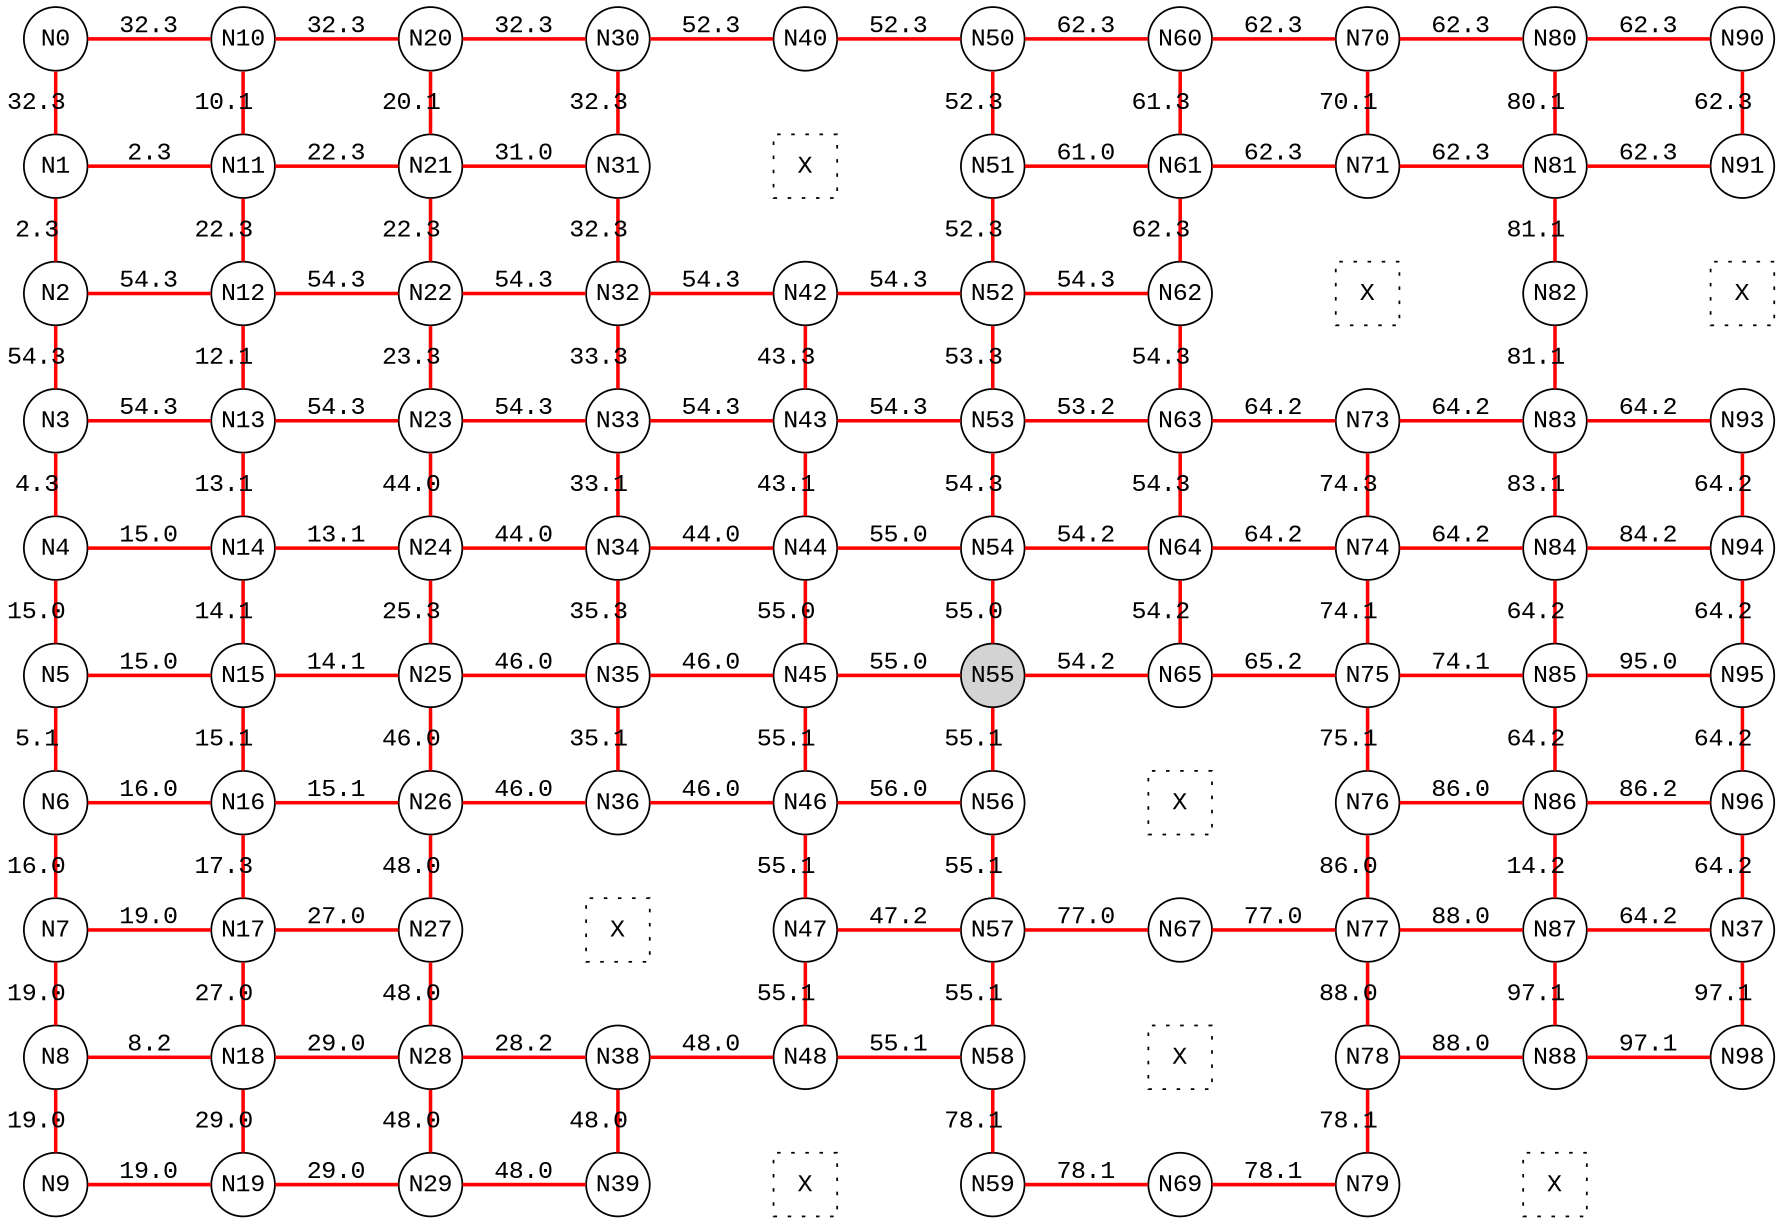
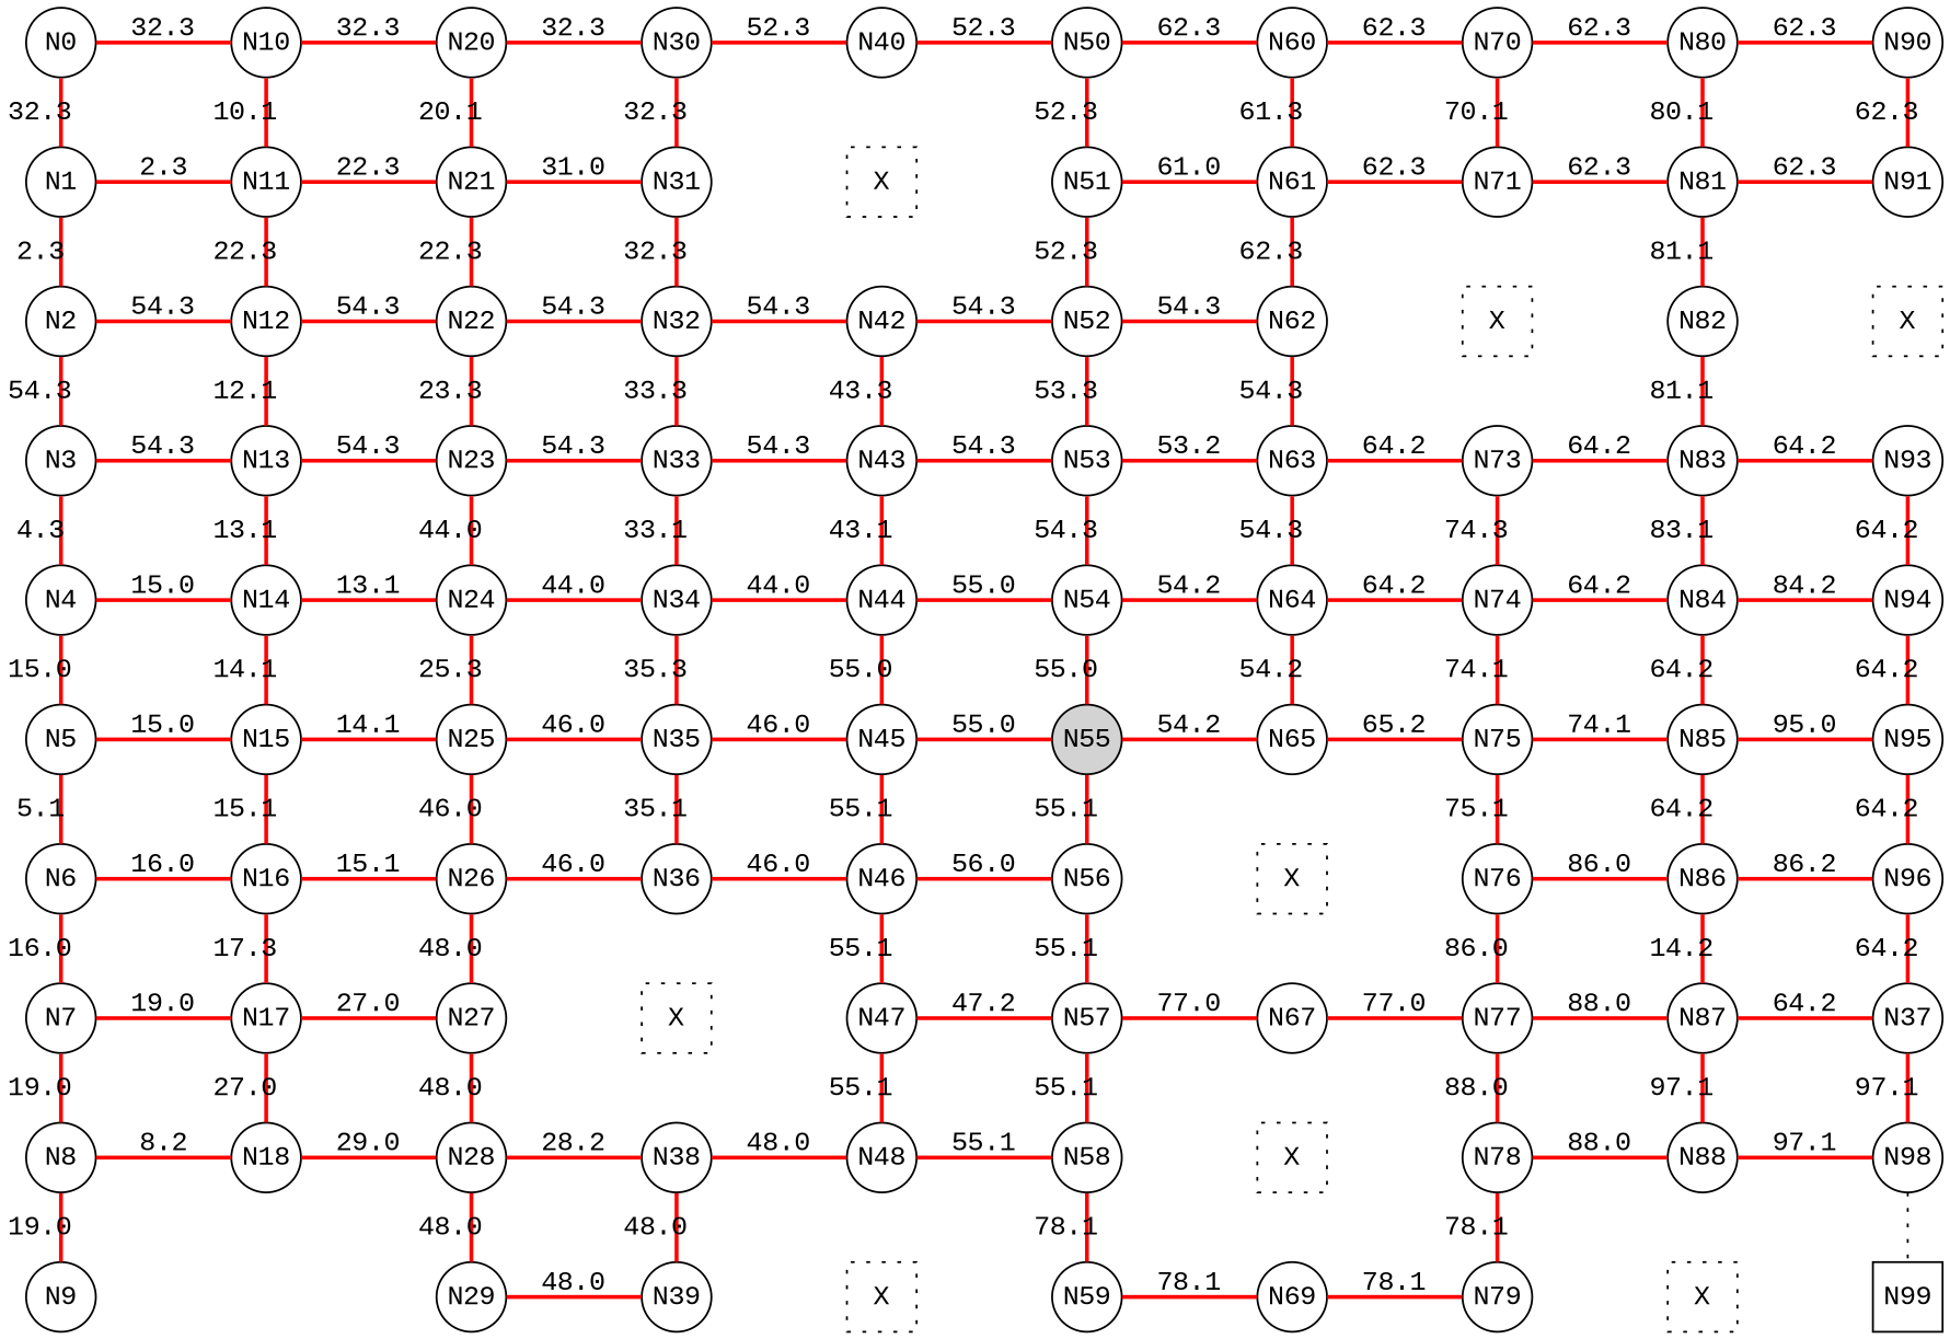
  digraph {
    fontname="Liberation Mono"
    rankdir=LR
    node [fixedsize=true fontname="Liberation Mono" shape=circle]
    edge [color=red dir=none fontname="Liberation Mono" style=bold]
    N0
    N1
    N2
    N3
    N4
    N5
    N6
    N7
    N8
    N9
    N10
    N11
    N12
    N13
    N14
    N15
    N16
    N17
    N18
-   N19
    N20
    N21
    N22
    N23
    N24
    N25
    N26
    N27
    N28
    N29
    N30
    N31
    N32
    N33
    N34
    N35
    N36
    n38 [label=X shape=square style=dotted]
    N38
    N39
    N40
    n42 [label=X shape=square style=dotted]
    N42
    N43
    N44
    N45
    N46
    N47
    N48
    n50 [label=X shape=square style=dotted]
    N50
    N51
    N52
    N53
    N54
    N55 [style=filled]
    N56
    N57
    N58
    N59
    N60
    N61
    N62
    N63
    N64
    N65
    n67 [label=X shape=square style=dotted]
    N67
    n69 [label=X shape=square style=dotted]
    N69
    N70
    N71
    n73 [label=X shape=square style=dotted]
    N73
    N74
    N75
    N76
    N77
    N78
    N79
    N80
    N81
    N82
    N83
    N84
    N85
    N86
    N87
    N88
    n90 [label=X shape=square style=dotted]
    N90
    N91
    n93 [label=X shape=square style=dotted]
    N93
    N94
    N95
    N96
    n98 [label=N37]
    N98
+   N99 [shape=square]
    subgraph sub_1 {
      rank=same
      N0
      N1
      N2
      N3
      N4
      N5
      N6
      N7
      N8
      N9
    }
    subgraph sub_2 {
      rank=same
      N10
      N11
      N12
      N13
      N14
      N15
      N16
      N17
      N18
-     N19
    }
    subgraph sub_3 {
      rank=same
      N20
      N21
      N22
      N23
      N24
      N25
      N26
      N27
      N28
      N29
    }
    subgraph sub_4 {
      rank=same
      N30
      N31
      N32
      N33
      N34
      N35
      N36
      n38
      N38
      N39
    }
    subgraph sub_5 {
      rank=same
      N40
      n42
      N42
      N43
      N44
      N45
      N46
      N47
      N48
      n50
    }
    subgraph sub_6 {
      rank=same
      N50
      N51
      N52
      N53
      N54
      N55
      N56
      N57
      N58
      N59
    }
    subgraph sub_7 {
      rank=same
      N60
      N61
      N62
      N63
      N64
      N65
      n67
      N67
      n69
      N69
    }
    subgraph sub_8 {
      rank=same
      N70
      N71
      n73
      N73
      N74
      N75
      N76
      N77
      N78
      N79
    }
    subgraph sub_9 {
      rank=same
      N80
      N81
      N82
      N83
      N84
      N85
      N86
      N87
      N88
      n90
    }
    subgraph sub_10 {
      rank=same
      N90
      N91
      n93
      N93
      N94
      N95
      N96
      n98
      N98
+     N99
    }
    N0 -> N1 [label=32.3]
    N0 -> N10 [label=32.3]
    N1 -> N2 [label=2.3]
    N1 -> N11 [label=2.3]
    N2 -> N3 [label=54.3]
    N2 -> N12 [label=54.3]
    N3 -> N4 [label=4.3]
    N3 -> N13 [label=54.3]
    N4 -> N5 [label=15.0]
    N4 -> N14 [label=15.0]
    N5 -> N6 [label=5.1]
    N5 -> N15 [label=15.0]
    N6 -> N7 [label=16.0]
    N6 -> N16 [label=16.0]
    N7 -> N8 [label=19.0]
    N7 -> N17 [label=19.0]
    N8 -> N9 [label=19.0]
    N8 -> N18 [label=8.2]
-   N9 -> N19 [label=19.0]
    N10 -> N11 [label=10.1]
    N10 -> N20 [label=32.3]
    N11 -> N12 [label=22.3]
    N11 -> N21 [label=22.3]
    N12 -> N13 [label=12.1]
    N12 -> N22 [label=54.3]
    N13 -> N14 [label=13.1]
    N13 -> N23 [label=54.3]
    N14 -> N15 [label=14.1]
    N14 -> N24 [label=13.1]
    N15 -> N16 [label=15.1]
    N15 -> N25 [label=14.1]
    N16 -> N17 [label=17.3]
    N16 -> N26 [label=15.1]
    N17 -> N18 [label=27.0]
    N17 -> N27 [label=27.0]
-   N18 -> N19 [label=29.0]
    N18 -> N28 [label=29.0]
-   N19 -> N29 [label=29.0]
    N20 -> N21 [label=20.1]
    N20 -> N30 [label=32.3]
    N21 -> N22 [label=22.3]
    N21 -> N31 [label=31.0]
    N22 -> N23 [label=23.3]
    N22 -> N32 [label=54.3]
    N23 -> N24 [label=44.0]
    N23 -> N33 [label=54.3]
    N24 -> N25 [label=25.3]
    N24 -> N34 [label=44.0]
    N25 -> N26 [label=46.0]
    N25 -> N35 [label=46.0]
    N26 -> N27 [label=48.0]
    N26 -> N36 [label=46.0]
    N27 -> N28 [label=48.0]
    N27 -> n38 [label=" " style=invis color=""]
    N28 -> N29 [label=48.0]
    N28 -> N38 [label=28.2]
    N29 -> N39 [label=48.0]
    N30 -> N31 [label=32.3]
    N30 -> N40 [label=52.3]
    N31 -> N32 [label=32.3]
    N31 -> n42 [label=" " style=invis color=""]
    N32 -> N33 [label=33.3]
    N32 -> N42 [label=54.3]
    N33 -> N34 [label=33.1]
    N33 -> N43 [label=54.3]
    N34 -> N35 [label=35.3]
    N34 -> N44 [label=44.0]
    N35 -> N36 [label=35.1]
    N35 -> N45 [label=46.0]
    N36 -> n38 [label=" " style=invis color=""]
    N36 -> N46 [label=46.0]
    n38 -> N38 [label=" " style=invis color=""]
    n38 -> N47 [label=" " style=invis color=""]
    N38 -> N39 [label=48.0]
    N38 -> N48 [label=48.0]
    N39 -> n50 [label=" " style=invis color=""]
    N40 -> n42 [label=" " style=invis color=""]
    N40 -> N50 [label=52.3]
    n42 -> N42 [label=" " style=invis color=""]
    n42 -> N51 [label=" " style=invis color=""]
    N42 -> N43 [label=43.3]
    N42 -> N52 [label=54.3]
    N43 -> N44 [label=43.1]
    N43 -> N53 [label=54.3]
    N44 -> N45 [label=55.0]
    N44 -> N54 [label=55.0]
    N45 -> N46 [label=55.1]
    N45 -> N55 [label=55.0]
    N46 -> N47 [label=55.1]
    N46 -> N56 [label=56.0]
    N47 -> N48 [label=55.1]
    N47 -> N57 [label=47.2]
    N48 -> n50 [label=" " style=invis color=""]
    N48 -> N58 [label=55.1]
    n50 -> N59 [label=" " style=invis color=""]
    N50 -> N51 [label=52.3]
    N50 -> N60 [label=62.3]
    N51 -> N52 [label=52.3]
    N51 -> N61 [label=61.0]
    N52 -> N53 [label=53.3]
    N52 -> N62 [label=54.3]
    N53 -> N54 [label=54.3]
    N53 -> N63 [label=53.2]
    N54 -> N55 [label=55.0]
    N54 -> N64 [label=54.2]
    N55 -> N56 [label=55.1]
    N55 -> N65 [label=54.2]
    N56 -> N57 [label=55.1]
    N56 -> n67 [label=" " style=invis color=""]
    N57 -> N58 [label=55.1]
    N57 -> N67 [label=77.0]
    N58 -> N59 [label=78.1]
    N58 -> n69 [label=" " style=invis color=""]
    N59 -> N69 [label=78.1]
    N60 -> N61 [label=61.3]
    N60 -> N70 [label=62.3]
    N61 -> N62 [label=62.3]
    N61 -> N71 [label=62.3]
    N62 -> N63 [label=54.3]
    N62 -> n73 [label=" " style=invis color=""]
    N63 -> N64 [label=54.3]
    N63 -> N73 [label=64.2]
    N64 -> N65 [label=54.2]
    N64 -> N74 [label=64.2]
    N65 -> n67 [label=" " style=invis color=""]
    N65 -> N75 [label=65.2]
    n67 -> N67 [label=" " style=invis color=""]
    n67 -> N76 [label=" " style=invis color=""]
    N67 -> n69 [label=" " style=invis color=""]
    N67 -> N77 [label=77.0]
    n69 -> N69 [label=" " style=invis color=""]
    n69 -> N78 [label=" " style=invis color=""]
    N69 -> N79 [label=78.1]
    N70 -> N71 [label=70.1]
    N70 -> N80 [label=62.3]
    N71 -> n73 [label=" " style=invis color=""]
    N71 -> N81 [label=62.3]
    n73 -> N73 [label=" " style=invis color=""]
    n73 -> N82 [label=" " style=invis color=""]
    N73 -> N74 [label=74.3]
    N73 -> N83 [label=64.2]
    N74 -> N75 [label=74.1]
    N74 -> N84 [label=64.2]
    N75 -> N76 [label=75.1]
    N75 -> N85 [label=74.1]
    N76 -> N77 [label=86.0]
    N76 -> N86 [label=86.0]
    N77 -> N78 [label=88.0]
    N77 -> N87 [label=88.0]
    N78 -> N79 [label=78.1]
    N78 -> N88 [label=88.0]
    N79 -> n90 [label=" " style=invis color=""]
    N80 -> N81 [label=80.1]
    N80 -> N90 [label=62.3]
    N81 -> N82 [label=81.1]
    N81 -> N91 [label=62.3]
    N82 -> N83 [label=81.1]
    N82 -> n93 [label=" " style=invis color=""]
    N83 -> N84 [label=83.1]
    N83 -> N93 [label=64.2]
    N84 -> N85 [label=64.2]
    N84 -> N94 [label=84.2]
    N85 -> N86 [label=64.2]
    N85 -> N95 [label=95.0]
    N86 -> N87 [label=14.2]
    N86 -> N96 [label=86.2]
    N87 -> N88 [label=97.1]
    N87 -> n98 [label=64.2]
    N88 -> n90 [label=" " style=invis color=""]
    N88 -> N98 [label=97.1]
+   n90 -> N99 [label=" " style=invis color=""]
    N90 -> N91 [label=62.3]
    N91 -> n93 [label=" " style=invis color=""]
    n93 -> N93 [label=" " style=invis color=""]
    N93 -> N94 [label=64.2]
    N94 -> N95 [label=64.2]
    N95 -> N96 [label=64.2]
    N96 -> n98 [label=64.2]
    n98 -> N98 [label=97.1]
+   N98 -> N99 [style=dotted color=""]
  }
